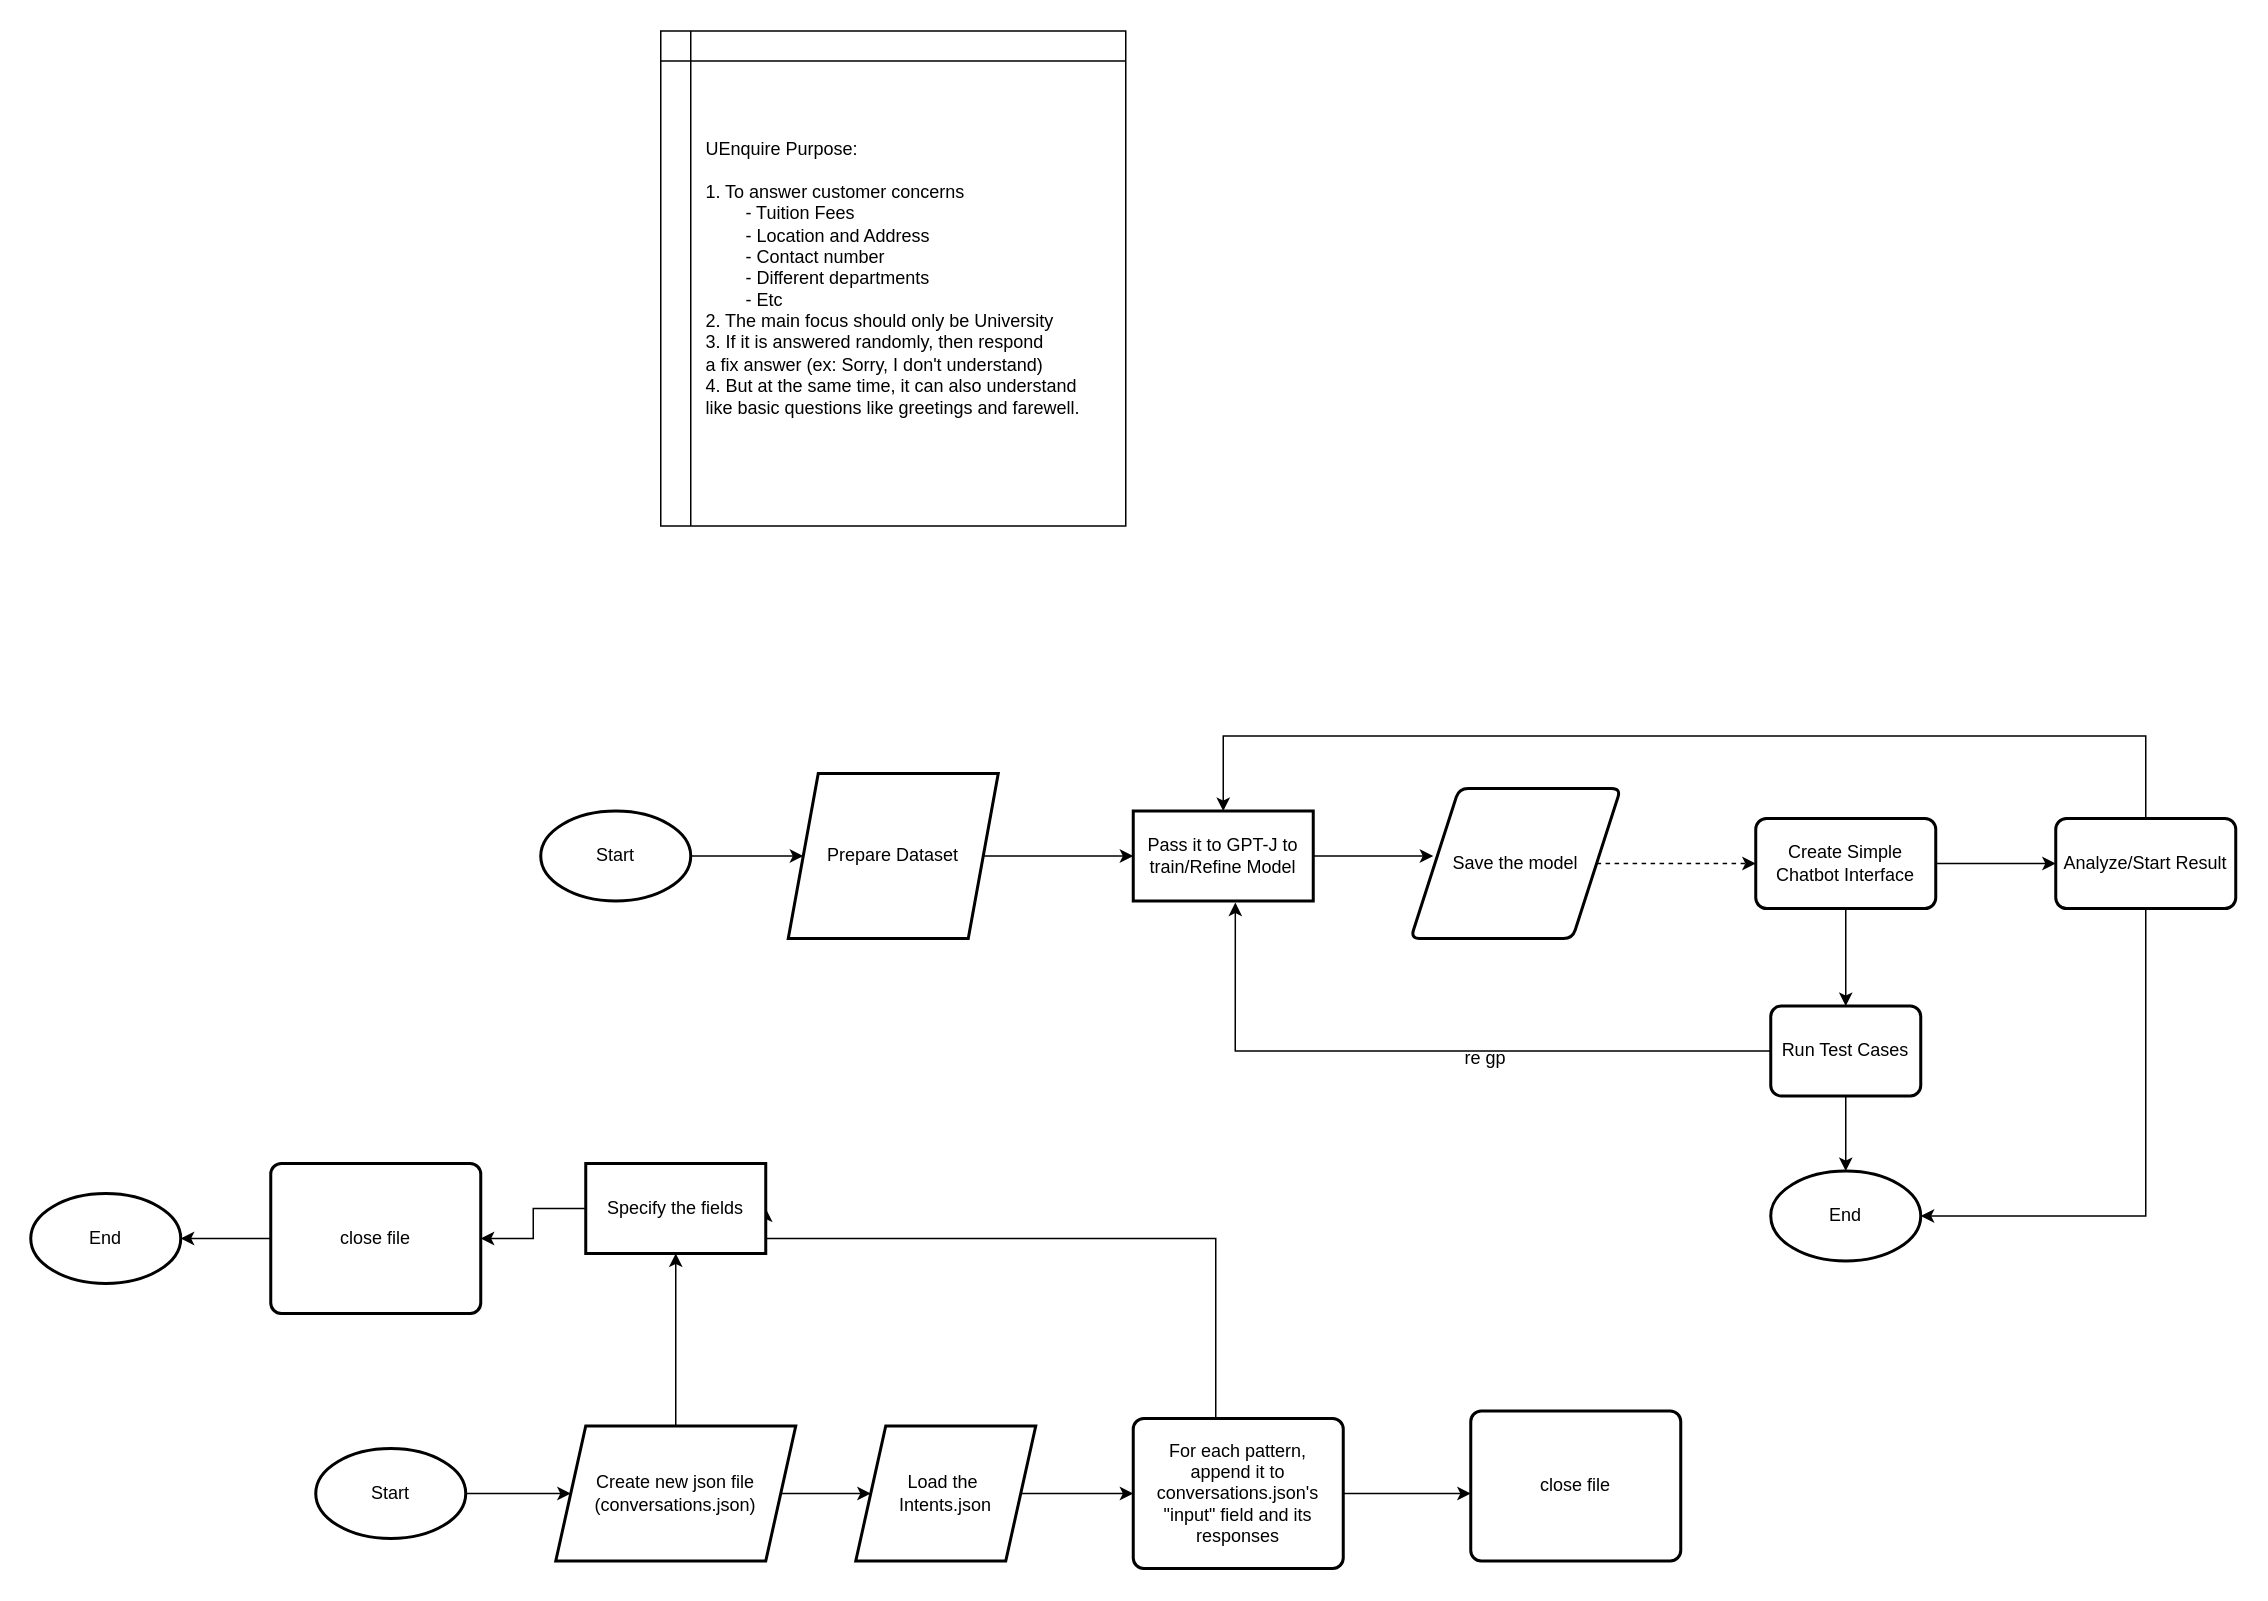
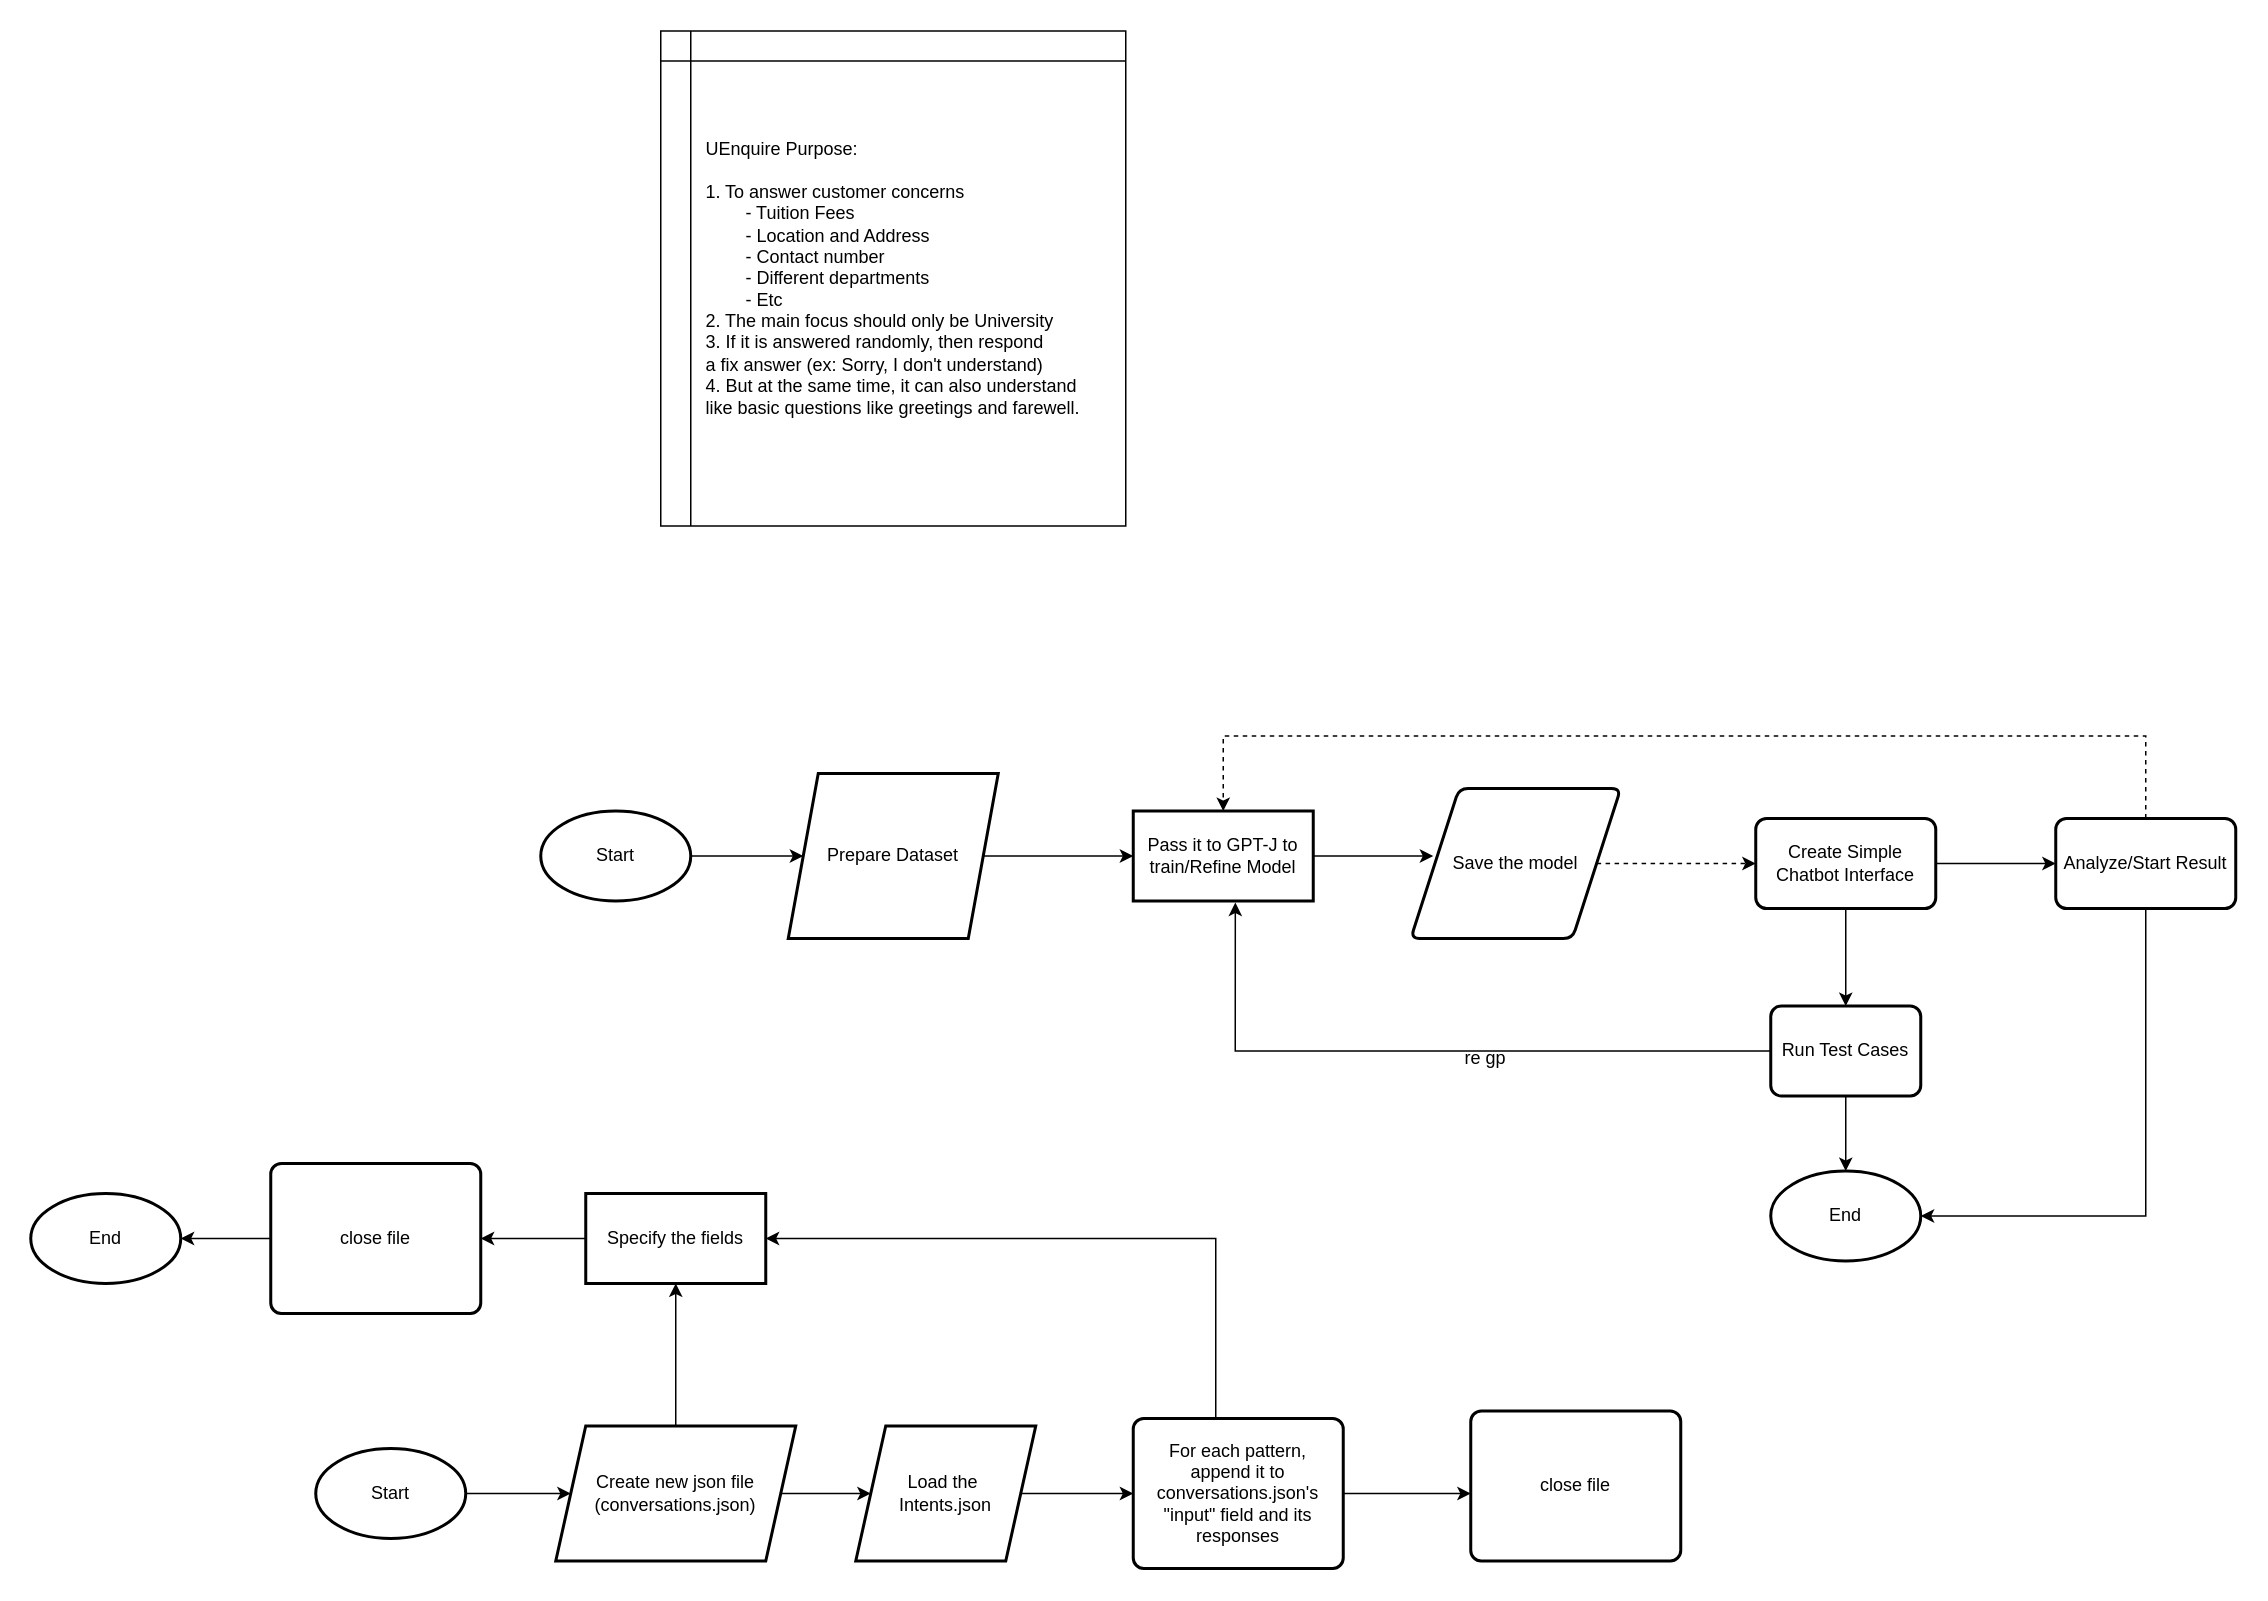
  <mxCell id="0" />
  <mxCell id="1" parent="0" />
  <mxCell id="2" value="&lt;div align=&quot;left&quot;&gt;UEnquire Purpose:&lt;/div&gt;&lt;div align=&quot;left&quot;&gt;&lt;br&gt;&lt;/div&gt;&lt;div align=&quot;left&quot;&gt;1. To answer customer concerns&lt;/div&gt;&lt;div align=&quot;left&quot;&gt;&lt;span style=&quot;white-space: pre;&quot;&gt;&#09;&lt;/span&gt;- Tuition Fees&lt;/div&gt;&lt;div align=&quot;left&quot;&gt;&lt;span style=&quot;white-space: pre;&quot;&gt;&#09;&lt;/span&gt;- Location and Address&lt;/div&gt;&lt;div align=&quot;left&quot;&gt;&lt;span style=&quot;white-space: pre;&quot;&gt;&#09;&lt;/span&gt;- Contact number&lt;/div&gt;&lt;div align=&quot;left&quot;&gt;&lt;span style=&quot;white-space: pre;&quot;&gt;&#09;&lt;/span&gt;- Different departments&lt;/div&gt;&lt;div align=&quot;left&quot;&gt;&lt;span style=&quot;white-space: pre;&quot;&gt;&#09;&lt;/span&gt;- Etc&lt;/div&gt;&lt;div align=&quot;left&quot;&gt;2. The main focus should only be University&lt;/div&gt;&lt;div align=&quot;left&quot;&gt;3. If it is answered randomly, then respond&lt;br&gt;a fix answer (ex: Sorry, I don't understand)&lt;/div&gt;&lt;div align=&quot;left&quot;&gt;4. But at the same time, it can also understand&lt;/div&gt;&lt;div align=&quot;left&quot;&gt;like basic questions like greetings and farewell.&lt;br&gt;&lt;/div&gt;" style="shape=internalStorage;whiteSpace=wrap;html=1;backgroundOutline=1;" parent="1" vertex="1"><mxGeometry x="440" y="20" width="310" height="330" as="geometry" /></mxCell>
  <mxCell id="3" value="" style="edgeStyle=orthogonalEdgeStyle;rounded=0;orthogonalLoop=1;jettySize=auto;html=1;" parent="1" source="4" target="6" edge="1"><mxGeometry relative="1" as="geometry" /></mxCell>
  <mxCell id="4" value="Start" style="strokeWidth=2;html=1;shape=mxgraph.flowchart.start_1;whiteSpace=wrap;" parent="1" vertex="1"><mxGeometry x="360" y="540" width="100" height="60" as="geometry" /></mxCell>
  <mxCell id="5" value="" style="edgeStyle=orthogonalEdgeStyle;rounded=0;orthogonalLoop=1;jettySize=auto;html=1;" parent="1" source="6" target="8" edge="1"><mxGeometry relative="1" as="geometry" /></mxCell>
  <mxCell id="6" value="Prepare Dataset" style="shape=parallelogram;perimeter=parallelogramPerimeter;whiteSpace=wrap;html=1;fixedSize=1;strokeWidth=2;" parent="1" vertex="1"><mxGeometry x="525" y="515" width="140" height="110" as="geometry" /></mxCell>
  <mxCell id="7" value="" style="edgeStyle=orthogonalEdgeStyle;rounded=0;orthogonalLoop=1;jettySize=auto;html=1;" parent="1" source="8" edge="1"><mxGeometry relative="1" as="geometry"><mxPoint x="955" y="570" as="targetPoint" /></mxGeometry></mxCell>
  <mxCell id="8" value="Pass it to GPT-J to train/Refine Model" style="whiteSpace=wrap;html=1;strokeWidth=2;" parent="1" vertex="1"><mxGeometry x="755" y="540" width="120" height="60" as="geometry" /></mxCell>
  <mxCell id="9" value="" style="edgeStyle=orthogonalEdgeStyle;rounded=0;orthogonalLoop=1;jettySize=auto;html=1;dashed=1;" parent="1" source="10" target="13" edge="1"><mxGeometry relative="1" as="geometry" /></mxCell>
  <mxCell id="10" value="Save the model" style="shape=parallelogram;html=1;strokeWidth=2;perimeter=parallelogramPerimeter;whiteSpace=wrap;rounded=1;arcSize=12;size=0.23;" parent="1" vertex="1"><mxGeometry x="940" y="525" width="140" height="100" as="geometry" /></mxCell>
  <mxCell id="11" value="" style="edgeStyle=orthogonalEdgeStyle;rounded=0;orthogonalLoop=1;jettySize=auto;html=1;" parent="1" source="13" edge="1"><mxGeometry relative="1" as="geometry"><mxPoint x="1230" y="670" as="targetPoint" /></mxGeometry></mxCell>
  <mxCell id="12" value="" style="edgeStyle=orthogonalEdgeStyle;rounded=0;orthogonalLoop=1;jettySize=auto;html=1;" parent="1" source="13" target="17" edge="1"><mxGeometry relative="1" as="geometry" /></mxCell>
  <mxCell id="13" value="Create Simple Chatbot Interface" style="rounded=1;whiteSpace=wrap;html=1;strokeWidth=2;arcSize=12;" parent="1" vertex="1"><mxGeometry x="1170" y="545" width="120" height="60" as="geometry" /></mxCell>
  <mxCell id="14" value="" style="edgeStyle=orthogonalEdgeStyle;rounded=0;orthogonalLoop=1;jettySize=auto;html=1;" parent="1" source="15" target="19" edge="1"><mxGeometry relative="1" as="geometry" /></mxCell>
  <mxCell id="15" value="Run Test Cases" style="rounded=1;whiteSpace=wrap;html=1;absoluteArcSize=1;arcSize=14;strokeWidth=2;" parent="1" vertex="1"><mxGeometry x="1180" y="670" width="100" height="60" as="geometry" /></mxCell>
- <mxCell id="16" style="edgeStyle=orthogonalEdgeStyle;rounded=0;orthogonalLoop=1;jettySize=auto;html=1;entryX=0.5;entryY=0;entryDx=0;entryDy=0;" parent="1" source="17" target="8" edge="1"><mxGeometry relative="1" as="geometry"><Array as="points"><mxPoint x="1430" y="490" /><mxPoint x="815" y="490" /></Array></mxGeometry></mxCell>
+ <mxCell id="16" style="edgeStyle=orthogonalEdgeStyle;rounded=0;orthogonalLoop=1;jettySize=auto;html=1;entryX=0.5;entryY=0;entryDx=0;entryDy=0;dashed=1;" parent="1" source="17" target="8" edge="1"><mxGeometry relative="1" as="geometry"><Array as="points"><mxPoint x="1430" y="490" /><mxPoint x="815" y="490" /></Array></mxGeometry></mxCell>
  <mxCell id="17" value="Analyze/Start Result" style="rounded=1;whiteSpace=wrap;html=1;strokeWidth=2;arcSize=12;" parent="1" vertex="1"><mxGeometry x="1370" y="545" width="120" height="60" as="geometry" /></mxCell>
  <mxCell id="18" style="edgeStyle=orthogonalEdgeStyle;rounded=0;orthogonalLoop=1;jettySize=auto;html=1;entryX=0.567;entryY=1.017;entryDx=0;entryDy=0;entryPerimeter=0;" parent="1" source="15" target="8" edge="1"><mxGeometry relative="1" as="geometry" /></mxCell>
  <mxCell id="19" value="End" style="strokeWidth=2;html=1;shape=mxgraph.flowchart.start_1;whiteSpace=wrap;" parent="1" vertex="1"><mxGeometry x="1180" y="780" width="100" height="60" as="geometry" /></mxCell>
  <mxCell id="20" style="edgeStyle=orthogonalEdgeStyle;rounded=0;orthogonalLoop=1;jettySize=auto;html=1;entryX=1;entryY=0.5;entryDx=0;entryDy=0;entryPerimeter=0;" parent="1" source="17" target="19" edge="1"><mxGeometry relative="1" as="geometry"><Array as="points"><mxPoint x="1430" y="810" /></Array></mxGeometry></mxCell>
  <mxCell id="21" value="re gp" style="text;strokeColor=none;align=center;fillColor=none;html=1;verticalAlign=middle;whiteSpace=wrap;rounded=0;" parent="1" vertex="1"><mxGeometry x="960" y="690" width="60" height="30" as="geometry" /></mxCell>
  <mxCell id="22" value="" style="edgeStyle=orthogonalEdgeStyle;rounded=0;orthogonalLoop=1;jettySize=auto;html=1;entryX=0;entryY=0.5;entryDx=0;entryDy=0;" edge="1" parent="1" source="23" target="26"><mxGeometry relative="1" as="geometry"><mxPoint x="735" y="1000" as="targetPoint" /></mxGeometry></mxCell>
  <mxCell id="23" value="&lt;div&gt;Load the&amp;nbsp;&lt;/div&gt;&lt;div&gt;Intents.json&lt;/div&gt;" style="shape=parallelogram;perimeter=parallelogramPerimeter;whiteSpace=wrap;html=1;fixedSize=1;strokeWidth=2;" vertex="1" parent="1"><mxGeometry x="570" y="950" width="120" height="90" as="geometry" /></mxCell>
  <mxCell id="24" value="" style="edgeStyle=orthogonalEdgeStyle;rounded=0;orthogonalLoop=1;jettySize=auto;html=1;" edge="1" parent="1" source="26"><mxGeometry relative="1" as="geometry"><mxPoint x="980" y="995" as="targetPoint" /></mxGeometry></mxCell>
  <mxCell id="25" style="edgeStyle=orthogonalEdgeStyle;rounded=0;orthogonalLoop=1;jettySize=auto;html=1;entryX=1;entryY=0.5;entryDx=0;entryDy=0;" edge="1" parent="1" source="26" target="34"><mxGeometry relative="1" as="geometry"><Array as="points"><mxPoint x="810" y="825" /></Array></mxGeometry></mxCell>
  <mxCell id="26" value="&lt;div&gt;For each pattern,&lt;/div&gt;&lt;div&gt;append it to conversations.json's &quot;input&quot; field and its responses&lt;br&gt;&lt;/div&gt;" style="rounded=1;whiteSpace=wrap;html=1;absoluteArcSize=1;arcSize=14;strokeWidth=2;" vertex="1" parent="1"><mxGeometry x="755" y="945" width="140" height="100" as="geometry" /></mxCell>
  <mxCell id="27" value="close file" style="rounded=1;whiteSpace=wrap;html=1;absoluteArcSize=1;arcSize=14;strokeWidth=2;" vertex="1" parent="1"><mxGeometry x="980" y="940" width="140" height="100" as="geometry" /></mxCell>
  <mxCell id="28" value="" style="edgeStyle=orthogonalEdgeStyle;rounded=0;orthogonalLoop=1;jettySize=auto;html=1;" edge="1" parent="1" source="30" target="23"><mxGeometry relative="1" as="geometry" /></mxCell>
  <mxCell id="29" value="" style="edgeStyle=orthogonalEdgeStyle;rounded=0;orthogonalLoop=1;jettySize=auto;html=1;" edge="1" parent="1" source="30" target="34"><mxGeometry relative="1" as="geometry" /></mxCell>
  <mxCell id="30" value="&lt;div&gt;Create new json file&lt;/div&gt;&lt;div&gt;(conversations.json)&lt;br&gt;&lt;/div&gt;" style="shape=parallelogram;perimeter=parallelogramPerimeter;whiteSpace=wrap;html=1;fixedSize=1;strokeWidth=2;" vertex="1" parent="1"><mxGeometry x="370" y="950" width="160" height="90" as="geometry" /></mxCell>
  <mxCell id="31" value="" style="edgeStyle=orthogonalEdgeStyle;rounded=0;orthogonalLoop=1;jettySize=auto;html=1;" edge="1" parent="1" source="32" target="30"><mxGeometry relative="1" as="geometry" /></mxCell>
  <mxCell id="32" value="Start" style="strokeWidth=2;html=1;shape=mxgraph.flowchart.start_1;whiteSpace=wrap;" vertex="1" parent="1"><mxGeometry x="210" y="965" width="100" height="60" as="geometry" /></mxCell>
  <mxCell id="33" value="" style="edgeStyle=orthogonalEdgeStyle;rounded=0;orthogonalLoop=1;jettySize=auto;html=1;" edge="1" parent="1" source="34" target="36"><mxGeometry relative="1" as="geometry" /></mxCell>
- <mxCell id="34" value="Specify the fields" style="whiteSpace=wrap;html=1;strokeWidth=2;" vertex="1" parent="1"><mxGeometry x="390" y="775" width="120" height="60" as="geometry" /></mxCell>
+ <mxCell id="34" value="Specify the fields" style="whiteSpace=wrap;html=1;strokeWidth=2;" vertex="1" parent="1"><mxGeometry x="390" y="795" width="120" height="60" as="geometry" /></mxCell>
  <mxCell id="35" value="" style="edgeStyle=orthogonalEdgeStyle;rounded=0;orthogonalLoop=1;jettySize=auto;html=1;" edge="1" parent="1" source="36" target="37"><mxGeometry relative="1" as="geometry" /></mxCell>
  <mxCell id="36" value="close file" style="rounded=1;whiteSpace=wrap;html=1;absoluteArcSize=1;arcSize=14;strokeWidth=2;" vertex="1" parent="1"><mxGeometry x="180" y="775" width="140" height="100" as="geometry" /></mxCell>
  <mxCell id="37" value="End" style="strokeWidth=2;html=1;shape=mxgraph.flowchart.start_1;whiteSpace=wrap;" vertex="1" parent="1"><mxGeometry x="20" y="795" width="100" height="60" as="geometry" /></mxCell>
